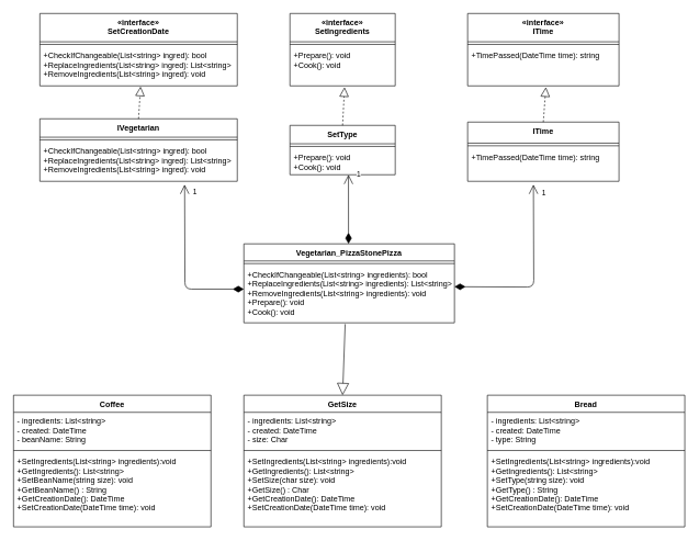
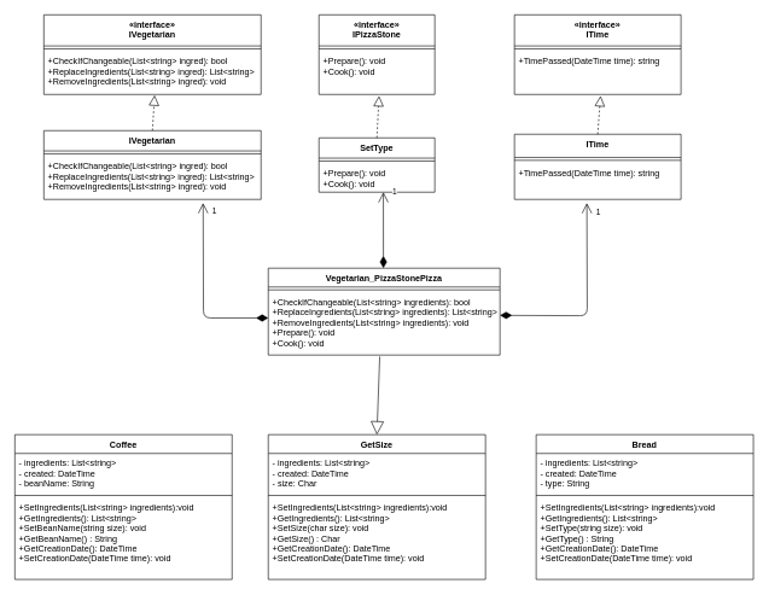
  <mxCell id="0" />
  <mxCell id="1" parent="0" />
  <mxCell id="2" value="Vegetarian_PizzaStonePizza" style="swimlane;fontStyle=1;align=center;verticalAlign=top;childLayout=stackLayout;horizontal=1;startSize=26;horizontalStack=0;resizeParent=1;resizeParentMax=0;resizeLast=0;collapsible=1;marginBottom=0;" parent="1" vertex="1"><mxGeometry x="370" y="370" width="320" height="120" as="geometry" /></mxCell>
  <mxCell id="3" value="" style="line;strokeWidth=1;fillColor=none;align=left;verticalAlign=middle;spacingTop=-1;spacingLeft=3;spacingRight=3;rotatable=0;labelPosition=right;points=[];portConstraint=eastwest;" parent="2" vertex="1"><mxGeometry y="26" width="320" height="8" as="geometry" /></mxCell>
  <mxCell id="4" value="+CheckIfChangeable(List&lt;string&gt; ingredients): bool&#10;+ReplaceIngredients(List&lt;string&gt; ingredients): List&lt;string&gt;&#10;+RemoveIngredients(List&lt;string&gt; ingredients): void&#10;+Prepare(): void&#10;+Cook(): void" style="text;strokeColor=none;fillColor=none;align=left;verticalAlign=top;spacingLeft=4;spacingRight=4;overflow=hidden;rotatable=0;points=[[0,0.5],[1,0.5]];portConstraint=eastwest;" parent="2" vertex="1"><mxGeometry y="34" width="320" height="86" as="geometry" /></mxCell>
  <mxCell id="5" value="" style="endArrow=block;endSize=16;endFill=0;html=1;exitX=0.481;exitY=1.023;exitDx=0;exitDy=0;exitPerimeter=0;entryX=0.5;entryY=0;entryDx=0;entryDy=0;" parent="1" source="4" target="6" edge="1"><mxGeometry width="160" relative="1" as="geometry"><mxPoint x="367" y="210" as="sourcePoint" /><mxPoint x="750" y="390" as="targetPoint" /></mxGeometry></mxCell>
  <mxCell id="6" value="GetSize" style="swimlane;fontStyle=1;align=center;verticalAlign=top;childLayout=stackLayout;horizontal=1;startSize=26;horizontalStack=0;resizeParent=1;resizeParentMax=0;resizeLast=0;collapsible=1;marginBottom=0;" parent="1" vertex="1"><mxGeometry x="370" y="600" width="300" height="200" as="geometry" /></mxCell>
  <mxCell id="7" value="- ingredients: List&lt;string&gt;&#10;- created: DateTime&#10;- size: Char" style="text;strokeColor=none;fillColor=none;align=left;verticalAlign=top;spacingLeft=4;spacingRight=4;overflow=hidden;rotatable=0;points=[[0,0.5],[1,0.5]];portConstraint=eastwest;" parent="6" vertex="1"><mxGeometry y="26" width="300" height="54" as="geometry" /></mxCell>
  <mxCell id="8" value="" style="line;strokeWidth=1;fillColor=none;align=left;verticalAlign=middle;spacingTop=-1;spacingLeft=3;spacingRight=3;rotatable=0;labelPosition=right;points=[];portConstraint=eastwest;" parent="6" vertex="1"><mxGeometry y="80" width="300" height="8" as="geometry" /></mxCell>
  <mxCell id="9" value="+SetIngredients(List&lt;string&gt; ingredients):void&#10;+GetIngredients(): List&lt;string&gt;&#10;+SetSize(char size): void&#10;+GetSize() : Char&#10;+GetCreationDate(): DateTime&#10;+SetCreationDate(DateTime time): void" style="text;strokeColor=none;fillColor=none;align=left;verticalAlign=top;spacingLeft=4;spacingRight=4;overflow=hidden;rotatable=0;points=[[0,0.5],[1,0.5]];portConstraint=eastwest;" parent="6" vertex="1"><mxGeometry y="88" width="300" height="112" as="geometry" /></mxCell>
  <mxCell id="10" value="Bread" style="swimlane;fontStyle=1;align=center;verticalAlign=top;childLayout=stackLayout;horizontal=1;startSize=26;horizontalStack=0;resizeParent=1;resizeParentMax=0;resizeLast=0;collapsible=1;marginBottom=0;" parent="1" vertex="1"><mxGeometry x="740" y="600" width="300" height="200" as="geometry" /></mxCell>
  <mxCell id="11" value="- ingredients: List&lt;string&gt;&#10;- created: DateTime&#10;- type: String" style="text;strokeColor=none;fillColor=none;align=left;verticalAlign=top;spacingLeft=4;spacingRight=4;overflow=hidden;rotatable=0;points=[[0,0.5],[1,0.5]];portConstraint=eastwest;" parent="10" vertex="1"><mxGeometry y="26" width="300" height="54" as="geometry" /></mxCell>
  <mxCell id="12" value="" style="line;strokeWidth=1;fillColor=none;align=left;verticalAlign=middle;spacingTop=-1;spacingLeft=3;spacingRight=3;rotatable=0;labelPosition=right;points=[];portConstraint=eastwest;" parent="10" vertex="1"><mxGeometry y="80" width="300" height="8" as="geometry" /></mxCell>
  <mxCell id="13" value="+SetIngredients(List&lt;string&gt; ingredients):void&#10;+GetIngredients(): List&lt;string&gt;&#10;+SetType(string size): void&#10;+GetType() : String&#10;+GetCreationDate(): DateTime&#10;+SetCreationDate(DateTime time): void" style="text;strokeColor=none;fillColor=none;align=left;verticalAlign=top;spacingLeft=4;spacingRight=4;overflow=hidden;rotatable=0;points=[[0,0.5],[1,0.5]];portConstraint=eastwest;" parent="10" vertex="1"><mxGeometry y="88" width="300" height="112" as="geometry" /></mxCell>
  <mxCell id="14" value="Coffee" style="swimlane;fontStyle=1;align=center;verticalAlign=top;childLayout=stackLayout;horizontal=1;startSize=26;horizontalStack=0;resizeParent=1;resizeParentMax=0;resizeLast=0;collapsible=1;marginBottom=0;" parent="1" vertex="1"><mxGeometry x="20" y="600" width="300" height="200" as="geometry" /></mxCell>
  <mxCell id="15" value="- ingredients: List&lt;string&gt;&#10;- created: DateTime&#10;- beanName: String" style="text;strokeColor=none;fillColor=none;align=left;verticalAlign=top;spacingLeft=4;spacingRight=4;overflow=hidden;rotatable=0;points=[[0,0.5],[1,0.5]];portConstraint=eastwest;" parent="14" vertex="1"><mxGeometry y="26" width="300" height="54" as="geometry" /></mxCell>
  <mxCell id="16" value="" style="line;strokeWidth=1;fillColor=none;align=left;verticalAlign=middle;spacingTop=-1;spacingLeft=3;spacingRight=3;rotatable=0;labelPosition=right;points=[];portConstraint=eastwest;" parent="14" vertex="1"><mxGeometry y="80" width="300" height="8" as="geometry" /></mxCell>
  <mxCell id="17" value="+SetIngredients(List&lt;string&gt; ingredients):void&#10;+GetIngredients(): List&lt;string&gt;&#10;+SetBeanName(string size): void&#10;+GetBeanName() : String&#10;+GetCreationDate(): DateTime&#10;+SetCreationDate(DateTime time): void" style="text;strokeColor=none;fillColor=none;align=left;verticalAlign=top;spacingLeft=4;spacingRight=4;overflow=hidden;rotatable=0;points=[[0,0.5],[1,0.5]];portConstraint=eastwest;" parent="14" vertex="1"><mxGeometry y="88" width="300" height="112" as="geometry" /></mxCell>
- <mxCell id="18" value="«interface»&#10;SetIngredients&#10;" style="swimlane;fontStyle=1;align=center;verticalAlign=top;childLayout=stackLayout;horizontal=1;startSize=43;horizontalStack=0;resizeParent=1;resizeParentMax=0;resizeLast=0;collapsible=1;marginBottom=0;" parent="1" vertex="1"><mxGeometry x="440" y="20" width="160" height="110" as="geometry" /></mxCell>
+ <mxCell id="18" value="«interface»&#10;IPizzaStone&#10;" style="swimlane;fontStyle=1;align=center;verticalAlign=top;childLayout=stackLayout;horizontal=1;startSize=43;horizontalStack=0;resizeParent=1;resizeParentMax=0;resizeLast=0;collapsible=1;marginBottom=0;" parent="1" vertex="1"><mxGeometry x="440" y="20" width="160" height="110" as="geometry" /></mxCell>
  <mxCell id="19" value="" style="line;strokeWidth=1;fillColor=none;align=left;verticalAlign=middle;spacingTop=-1;spacingLeft=3;spacingRight=3;rotatable=0;labelPosition=right;points=[];portConstraint=eastwest;" parent="18" vertex="1"><mxGeometry y="43" width="160" height="8" as="geometry" /></mxCell>
  <mxCell id="20" value="+Prepare(): void&#10;+Cook(): void" style="text;strokeColor=none;fillColor=none;align=left;verticalAlign=top;spacingLeft=4;spacingRight=4;overflow=hidden;rotatable=0;points=[[0,0.5],[1,0.5]];portConstraint=eastwest;" parent="18" vertex="1"><mxGeometry y="51" width="160" height="59" as="geometry" /></mxCell>
  <mxCell id="21" value="SetType&#10;" style="swimlane;fontStyle=1;align=center;verticalAlign=top;childLayout=stackLayout;horizontal=1;startSize=28;horizontalStack=0;resizeParent=1;resizeParentMax=0;resizeLast=0;collapsible=1;marginBottom=0;" parent="1" vertex="1"><mxGeometry x="440" y="190" width="160" height="75" as="geometry" /></mxCell>
  <mxCell id="22" value="" style="line;strokeWidth=1;fillColor=none;align=left;verticalAlign=middle;spacingTop=-1;spacingLeft=3;spacingRight=3;rotatable=0;labelPosition=right;points=[];portConstraint=eastwest;" parent="21" vertex="1"><mxGeometry y="28" width="160" height="8" as="geometry" /></mxCell>
  <mxCell id="23" value="+Prepare(): void&#10;+Cook(): void" style="text;strokeColor=none;fillColor=none;align=left;verticalAlign=top;spacingLeft=4;spacingRight=4;overflow=hidden;rotatable=0;points=[[0,0.5],[1,0.5]];portConstraint=eastwest;" parent="21" vertex="1"><mxGeometry y="36" width="160" height="39" as="geometry" /></mxCell>
  <mxCell id="24" value="" style="endArrow=block;dashed=1;endFill=0;endSize=12;html=1;exitX=0.5;exitY=0;exitDx=0;exitDy=0;" parent="1" source="21" edge="1"><mxGeometry width="160" relative="1" as="geometry"><mxPoint x="516" y="170" as="sourcePoint" /><mxPoint x="523" y="132" as="targetPoint" /></mxGeometry></mxCell>
- <mxCell id="25" value="«interface»&#10;SetCreationDate&#10;" style="swimlane;fontStyle=1;align=center;verticalAlign=top;childLayout=stackLayout;horizontal=1;startSize=43;horizontalStack=0;resizeParent=1;resizeParentMax=0;resizeLast=0;collapsible=1;marginBottom=0;" parent="1" vertex="1"><mxGeometry x="60" y="20" width="300" height="110" as="geometry" /></mxCell>
+ <mxCell id="25" value="«interface»&#10;IVegetarian&#10;" style="swimlane;fontStyle=1;align=center;verticalAlign=top;childLayout=stackLayout;horizontal=1;startSize=43;horizontalStack=0;resizeParent=1;resizeParentMax=0;resizeLast=0;collapsible=1;marginBottom=0;" parent="1" vertex="1"><mxGeometry x="60" y="20" width="300" height="110" as="geometry" /></mxCell>
  <mxCell id="26" value="" style="line;strokeWidth=1;fillColor=none;align=left;verticalAlign=middle;spacingTop=-1;spacingLeft=3;spacingRight=3;rotatable=0;labelPosition=right;points=[];portConstraint=eastwest;" parent="25" vertex="1"><mxGeometry y="43" width="300" height="8" as="geometry" /></mxCell>
  <mxCell id="27" value="+CheckIfChangeable(List&lt;string&gt; ingred): bool&#10;+ReplaceIngredients(List&lt;string&gt; ingred): List&lt;string&gt; &#10;+RemoveIngredients(List&lt;string&gt; ingred): void" style="text;strokeColor=none;fillColor=none;align=left;verticalAlign=top;spacingLeft=4;spacingRight=4;overflow=hidden;rotatable=0;points=[[0,0.5],[1,0.5]];portConstraint=eastwest;" parent="25" vertex="1"><mxGeometry y="51" width="300" height="59" as="geometry" /></mxCell>
  <mxCell id="28" value="IVegetarian&#10;" style="swimlane;fontStyle=1;align=center;verticalAlign=top;childLayout=stackLayout;horizontal=1;startSize=28;horizontalStack=0;resizeParent=1;resizeParentMax=0;resizeLast=0;collapsible=1;marginBottom=0;" parent="1" vertex="1"><mxGeometry x="60" y="180" width="300" height="95" as="geometry" /></mxCell>
  <mxCell id="29" value="" style="line;strokeWidth=1;fillColor=none;align=left;verticalAlign=middle;spacingTop=-1;spacingLeft=3;spacingRight=3;rotatable=0;labelPosition=right;points=[];portConstraint=eastwest;" parent="28" vertex="1"><mxGeometry y="28" width="300" height="8" as="geometry" /></mxCell>
  <mxCell id="30" value="+CheckIfChangeable(List&lt;string&gt; ingred): bool&#10;+ReplaceIngredients(List&lt;string&gt; ingred): List&lt;string&gt; &#10;+RemoveIngredients(List&lt;string&gt; ingred): void" style="text;strokeColor=none;fillColor=none;align=left;verticalAlign=top;spacingLeft=4;spacingRight=4;overflow=hidden;rotatable=0;points=[[0,0.5],[1,0.5]];portConstraint=eastwest;" parent="28" vertex="1"><mxGeometry y="36" width="300" height="59" as="geometry" /></mxCell>
  <mxCell id="31" value="" style="endArrow=block;dashed=1;endFill=0;endSize=12;html=1;exitX=0.5;exitY=0;exitDx=0;exitDy=0;entryX=0.51;entryY=1.017;entryDx=0;entryDy=0;entryPerimeter=0;" parent="1" source="28" target="27" edge="1"><mxGeometry width="160" relative="1" as="geometry"><mxPoint x="530" y="200" as="sourcePoint" /><mxPoint x="533" y="142" as="targetPoint" /></mxGeometry></mxCell>
  <mxCell id="32" value="«interface»&#10;ITime&#10;" style="swimlane;fontStyle=1;align=center;verticalAlign=top;childLayout=stackLayout;horizontal=1;startSize=43;horizontalStack=0;resizeParent=1;resizeParentMax=0;resizeLast=0;collapsible=1;marginBottom=0;" parent="1" vertex="1"><mxGeometry x="710" y="20" width="230" height="110" as="geometry" /></mxCell>
  <mxCell id="33" value="" style="line;strokeWidth=1;fillColor=none;align=left;verticalAlign=middle;spacingTop=-1;spacingLeft=3;spacingRight=3;rotatable=0;labelPosition=right;points=[];portConstraint=eastwest;" parent="32" vertex="1"><mxGeometry y="43" width="230" height="8" as="geometry" /></mxCell>
  <mxCell id="34" value="+TimePassed(DateTime time): string" style="text;strokeColor=none;fillColor=none;align=left;verticalAlign=top;spacingLeft=4;spacingRight=4;overflow=hidden;rotatable=0;points=[[0,0.5],[1,0.5]];portConstraint=eastwest;" parent="32" vertex="1"><mxGeometry y="51" width="230" height="59" as="geometry" /></mxCell>
  <mxCell id="35" value="ITime&#10;" style="swimlane;fontStyle=1;align=center;verticalAlign=top;childLayout=stackLayout;horizontal=1;startSize=32;horizontalStack=0;resizeParent=1;resizeParentMax=0;resizeLast=0;collapsible=1;marginBottom=0;" parent="1" vertex="1"><mxGeometry x="710" y="185" width="230" height="90" as="geometry" /></mxCell>
  <mxCell id="36" value="" style="line;strokeWidth=1;fillColor=none;align=left;verticalAlign=middle;spacingTop=-1;spacingLeft=3;spacingRight=3;rotatable=0;labelPosition=right;points=[];portConstraint=eastwest;" parent="35" vertex="1"><mxGeometry y="32" width="230" height="8" as="geometry" /></mxCell>
  <mxCell id="37" value="+TimePassed(DateTime time): string" style="text;strokeColor=none;fillColor=none;align=left;verticalAlign=top;spacingLeft=4;spacingRight=4;overflow=hidden;rotatable=0;points=[[0,0.5],[1,0.5]];portConstraint=eastwest;" parent="35" vertex="1"><mxGeometry y="40" width="230" height="50" as="geometry" /></mxCell>
  <mxCell id="38" value="" style="endArrow=block;dashed=1;endFill=0;endSize=12;html=1;exitX=0.5;exitY=0;exitDx=0;exitDy=0;entryX=0.517;entryY=1.034;entryDx=0;entryDy=0;entryPerimeter=0;" parent="1" source="35" target="34" edge="1"><mxGeometry width="160" relative="1" as="geometry"><mxPoint x="220" y="190" as="sourcePoint" /><mxPoint x="223" y="141.003" as="targetPoint" /></mxGeometry></mxCell>
  <mxCell id="39" value="1" style="endArrow=open;html=1;endSize=12;startArrow=diamondThin;startSize=14;startFill=1;edgeStyle=orthogonalEdgeStyle;align=left;verticalAlign=bottom;entryX=0.556;entryY=1;entryDx=0;entryDy=0;entryPerimeter=0;" parent="1" target="23" edge="1"><mxGeometry x="0.84" y="-11" relative="1" as="geometry"><mxPoint x="529" y="370" as="sourcePoint" /><mxPoint x="640" y="270" as="targetPoint" /><Array as="points"><mxPoint x="529" y="370" /></Array><mxPoint as="offset" /></mxGeometry></mxCell>
  <mxCell id="40" value="1" style="endArrow=open;html=1;endSize=12;startArrow=diamondThin;startSize=14;startFill=1;edgeStyle=orthogonalEdgeStyle;align=left;verticalAlign=bottom;exitX=0.25;exitY=0;exitDx=0;exitDy=0;" parent="1" edge="1"><mxGeometry x="0.84" y="-11" relative="1" as="geometry"><mxPoint x="690" y="435.167" as="sourcePoint" /><mxPoint x="810" y="280" as="targetPoint" /><mxPoint as="offset" /></mxGeometry></mxCell>
  <mxCell id="41" value="1" style="endArrow=open;html=1;endSize=12;startArrow=diamondThin;startSize=14;startFill=1;edgeStyle=orthogonalEdgeStyle;align=left;verticalAlign=bottom;exitX=0;exitY=0.405;exitDx=0;exitDy=0;exitPerimeter=0;" parent="1" source="4" edge="1"><mxGeometry x="0.84" y="-11" relative="1" as="geometry"><mxPoint x="160" y="435.167" as="sourcePoint" /><mxPoint x="280" y="280" as="targetPoint" /><mxPoint as="offset" /></mxGeometry></mxCell>
